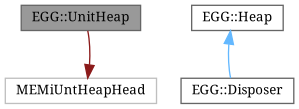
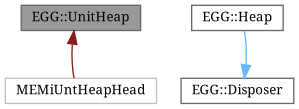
  digraph {
    fontname="Noto Serif"
    node [color=gray40 fillcolor=white fontname="Noto Serif" fontsize=10 shape=box style=filled]
    edge [dir=back fontname="Noto Serif" fontsize=10 labelfontname=FreeMono labelfontsize=10 style=solid]
    n1 [fillcolor=grey60 fontcolor=black height=0.2 label="EGG::UnitHeap" width=0.4]
    n2 [height=0.2 label="EGG::Heap" width=0.4]
    n3 [height=0.2 label="EGG::Disposer" width=0.4]
    n4 [color=grey75 height=0.2 label=MEMiUntHeapHead width=0.4]
-   n2 -> n3 [color=steelblue1]
-   n4 -> n1 [color=firebrick4]
+   n3 -> n2 [color=steelblue1]
+   n1 -> n4 [color=firebrick4]
  }
